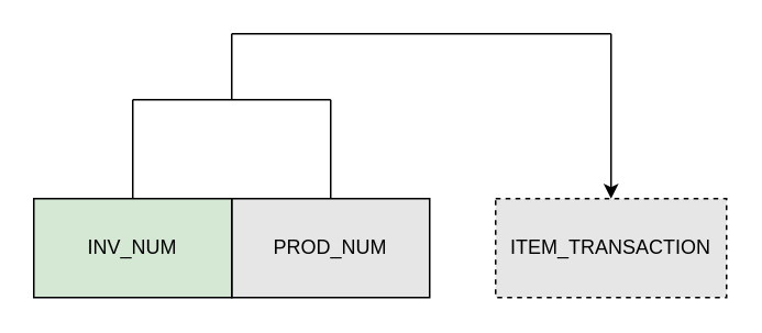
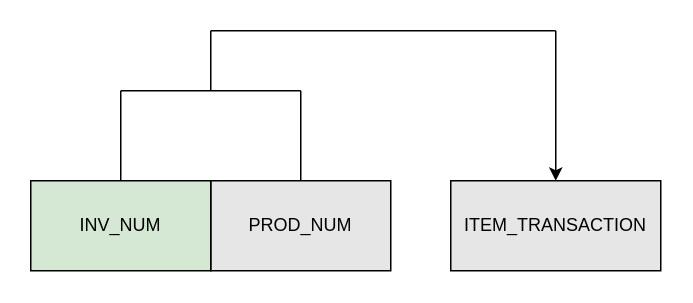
  <mxCell id="0" />
  <mxCell id="1" parent="0" />
  <mxCell id="2" value="PROD_NUM" style="rounded=0;whiteSpace=wrap;html=1;fillColor=#e6e6e6;" parent="1" vertex="1"><mxGeometry x="140" y="120" width="120" height="60" as="geometry" /></mxCell>
  <mxCell id="3" value="INV_NUM" style="rounded=0;whiteSpace=wrap;html=1;fillColor=#d5e8d4;" vertex="1" parent="1"><mxGeometry y="120" width="120" height="60" as="geometry" x="20" /></mxCell>
  <mxCell id="4" value="" style="endArrow=none;html=1;rounded=0;exitX=0.5;exitY=0;exitDx=0;exitDy=0;" edge="1" parent="1" source="3"><mxGeometry width="50" height="50" relative="1" as="geometry"><mxPoint x="430" y="150" as="sourcePoint" /><mxPoint x="80" y="60" as="targetPoint" /></mxGeometry></mxCell>
  <mxCell id="5" value="" style="endArrow=none;html=1;rounded=0;" edge="1" parent="1"><mxGeometry width="50" height="50" relative="1" as="geometry"><mxPoint x="200" y="60" as="sourcePoint" /><mxPoint x="80" y="60" as="targetPoint" /></mxGeometry></mxCell>
  <mxCell id="6" value="" style="endArrow=none;html=1;rounded=0;" edge="1" parent="1" source="2"><mxGeometry width="50" height="50" relative="1" as="geometry"><mxPoint x="170" y="110" as="sourcePoint" /><mxPoint x="200" y="60" as="targetPoint" /></mxGeometry></mxCell>
  <mxCell id="7" value="" style="endArrow=none;html=1;rounded=0;" edge="1" parent="1"><mxGeometry width="50" height="50" relative="1" as="geometry"><mxPoint x="140" y="20" as="sourcePoint" /><mxPoint x="140" y="60" as="targetPoint" /></mxGeometry></mxCell>
  <mxCell id="8" value="" style="endArrow=none;html=1;rounded=0;" edge="1" parent="1"><mxGeometry width="50" height="50" relative="1" as="geometry"><mxPoint x="370" y="20" as="sourcePoint" /><mxPoint x="140" y="20" as="targetPoint" /></mxGeometry></mxCell>
- <mxCell id="9" value="ITEM_TRANSACTION" style="rounded=0;whiteSpace=wrap;html=1;fillColor=#E6E6E6;dashed=1;" vertex="1" parent="1"><mxGeometry x="300" y="120" width="140" height="60" as="geometry" /></mxCell>
+ <mxCell id="9" value="ITEM_TRANSACTION" style="rounded=0;whiteSpace=wrap;html=1;fillColor=#E6E6E6;" vertex="1" parent="1"><mxGeometry x="300" y="120" width="140" height="60" as="geometry" /></mxCell>
  <mxCell id="10" value="" style="endArrow=classic;html=1;rounded=0;entryX=0.5;entryY=0;entryDx=0;entryDy=0;" edge="1" parent="1" target="9"><mxGeometry width="50" height="50" relative="1" as="geometry"><mxPoint x="370" y="20" as="sourcePoint" /><mxPoint x="570" y="160" as="targetPoint" /></mxGeometry></mxCell>
